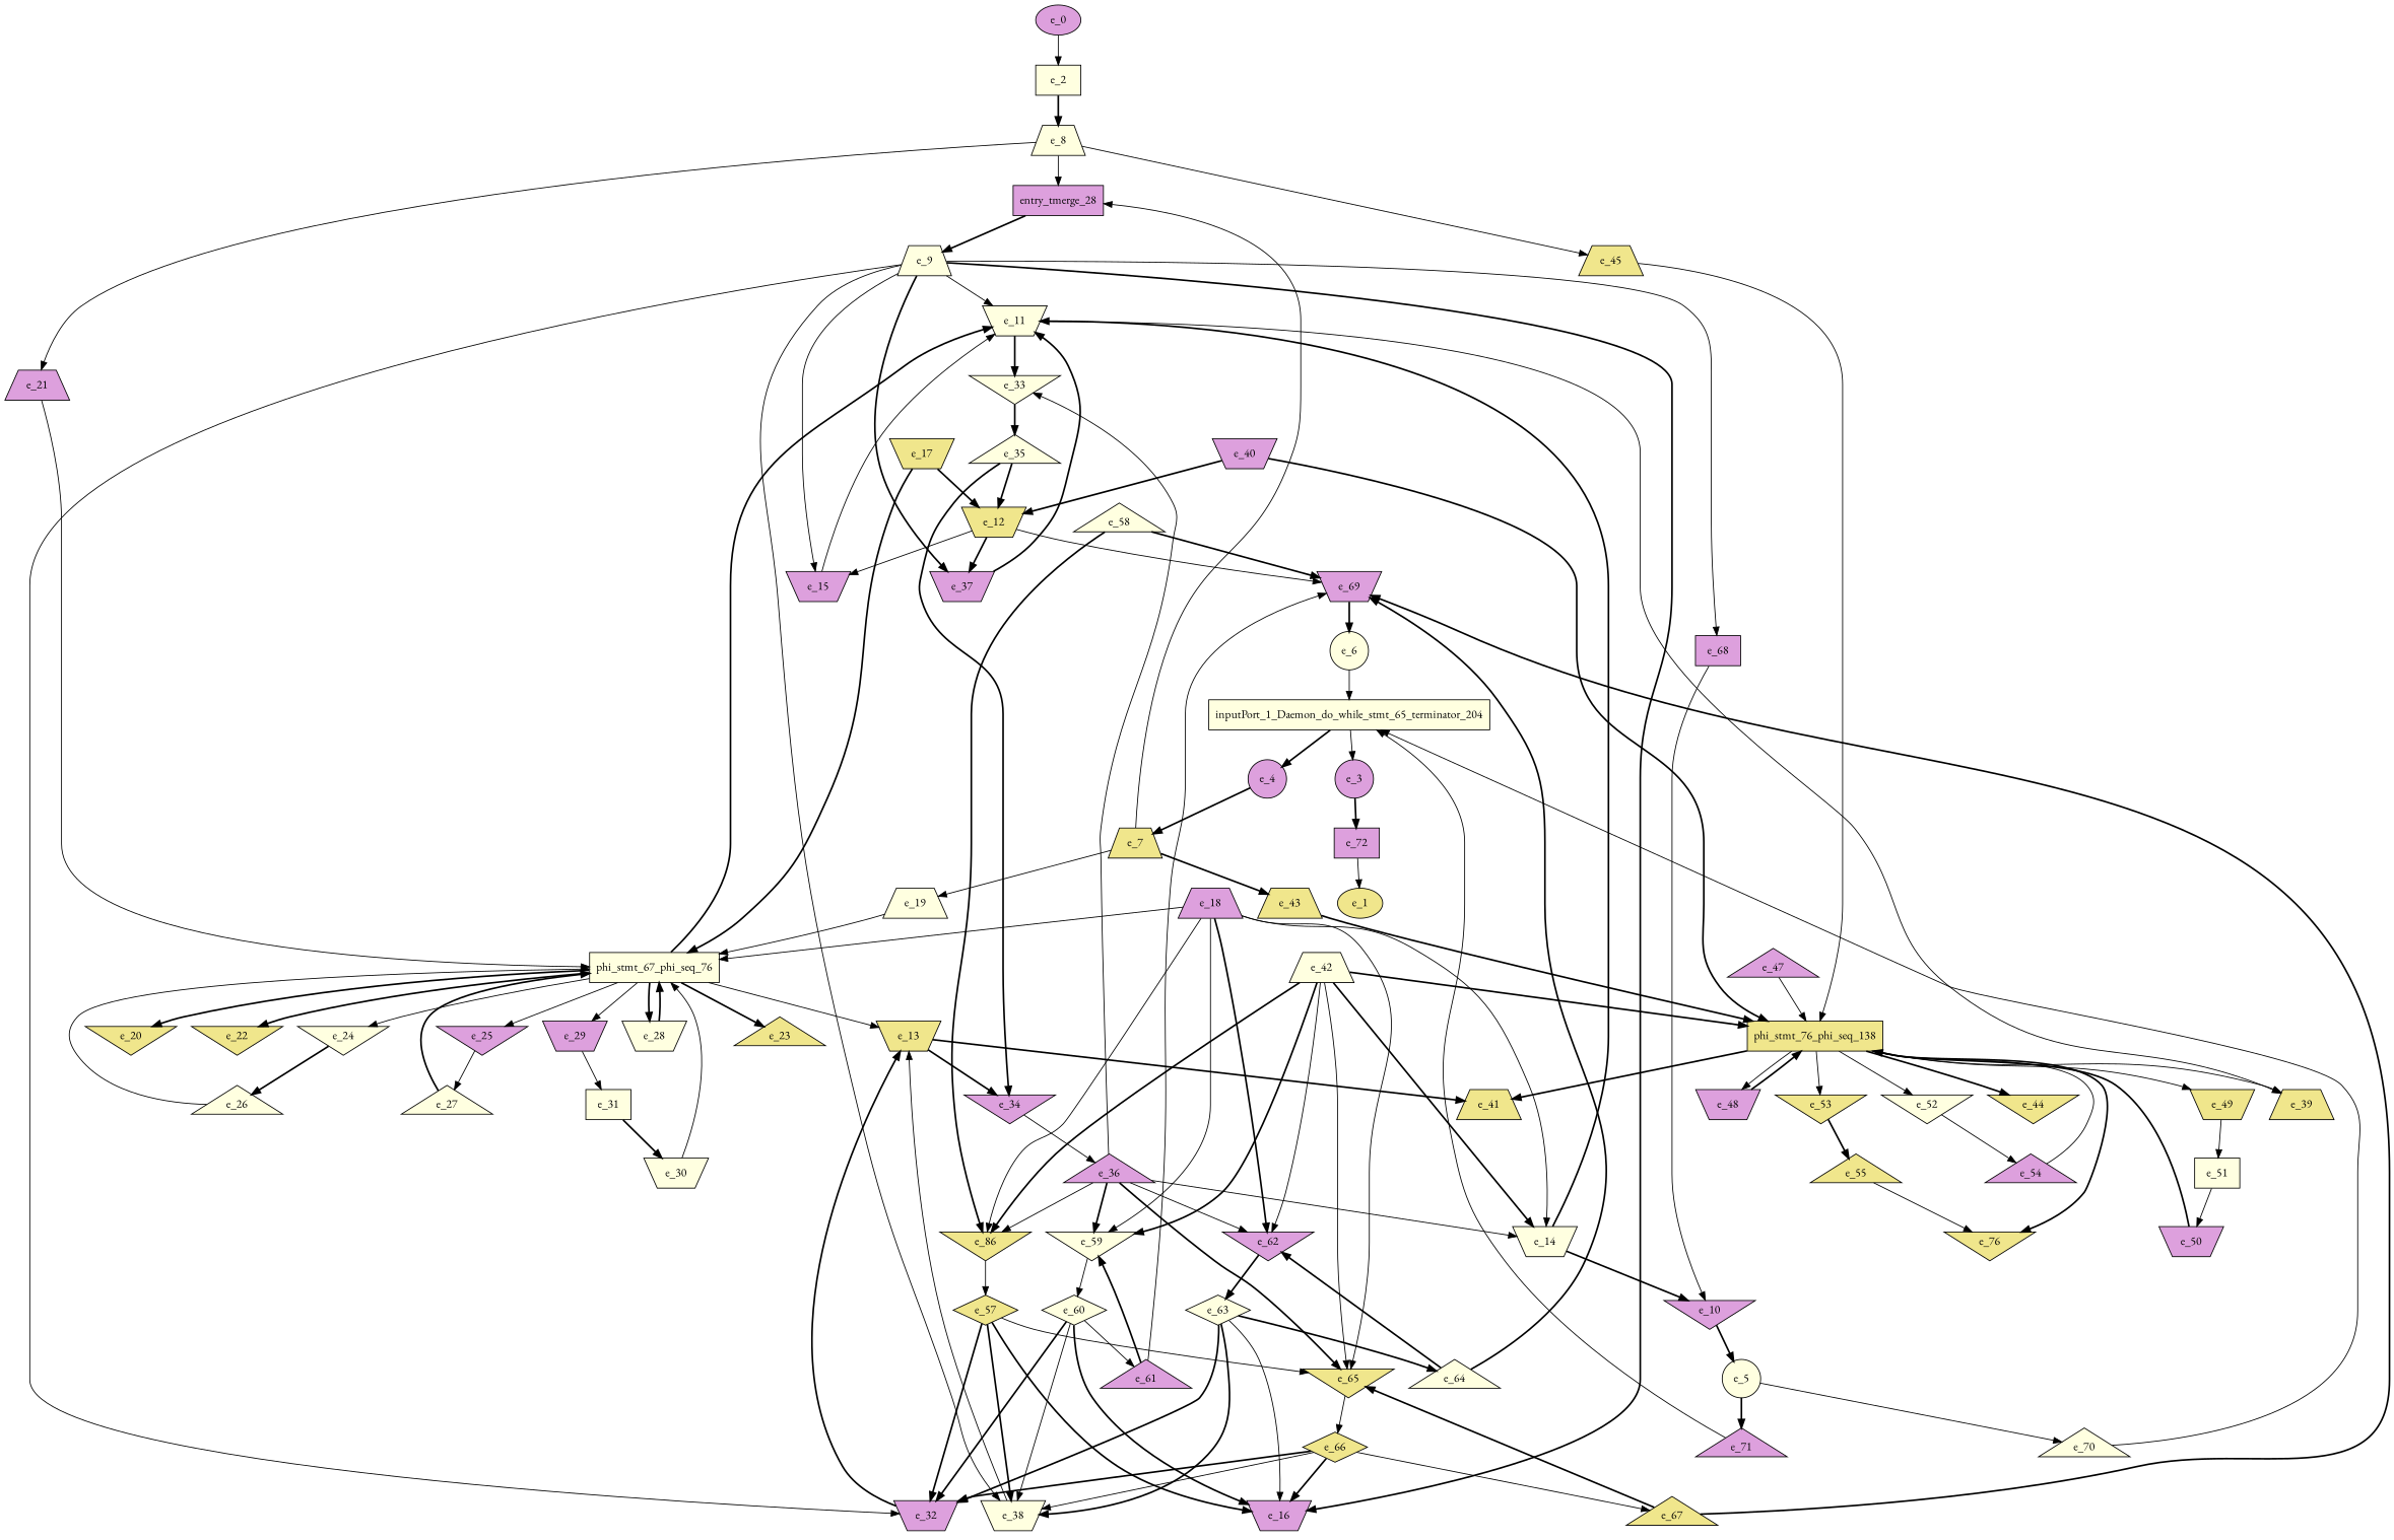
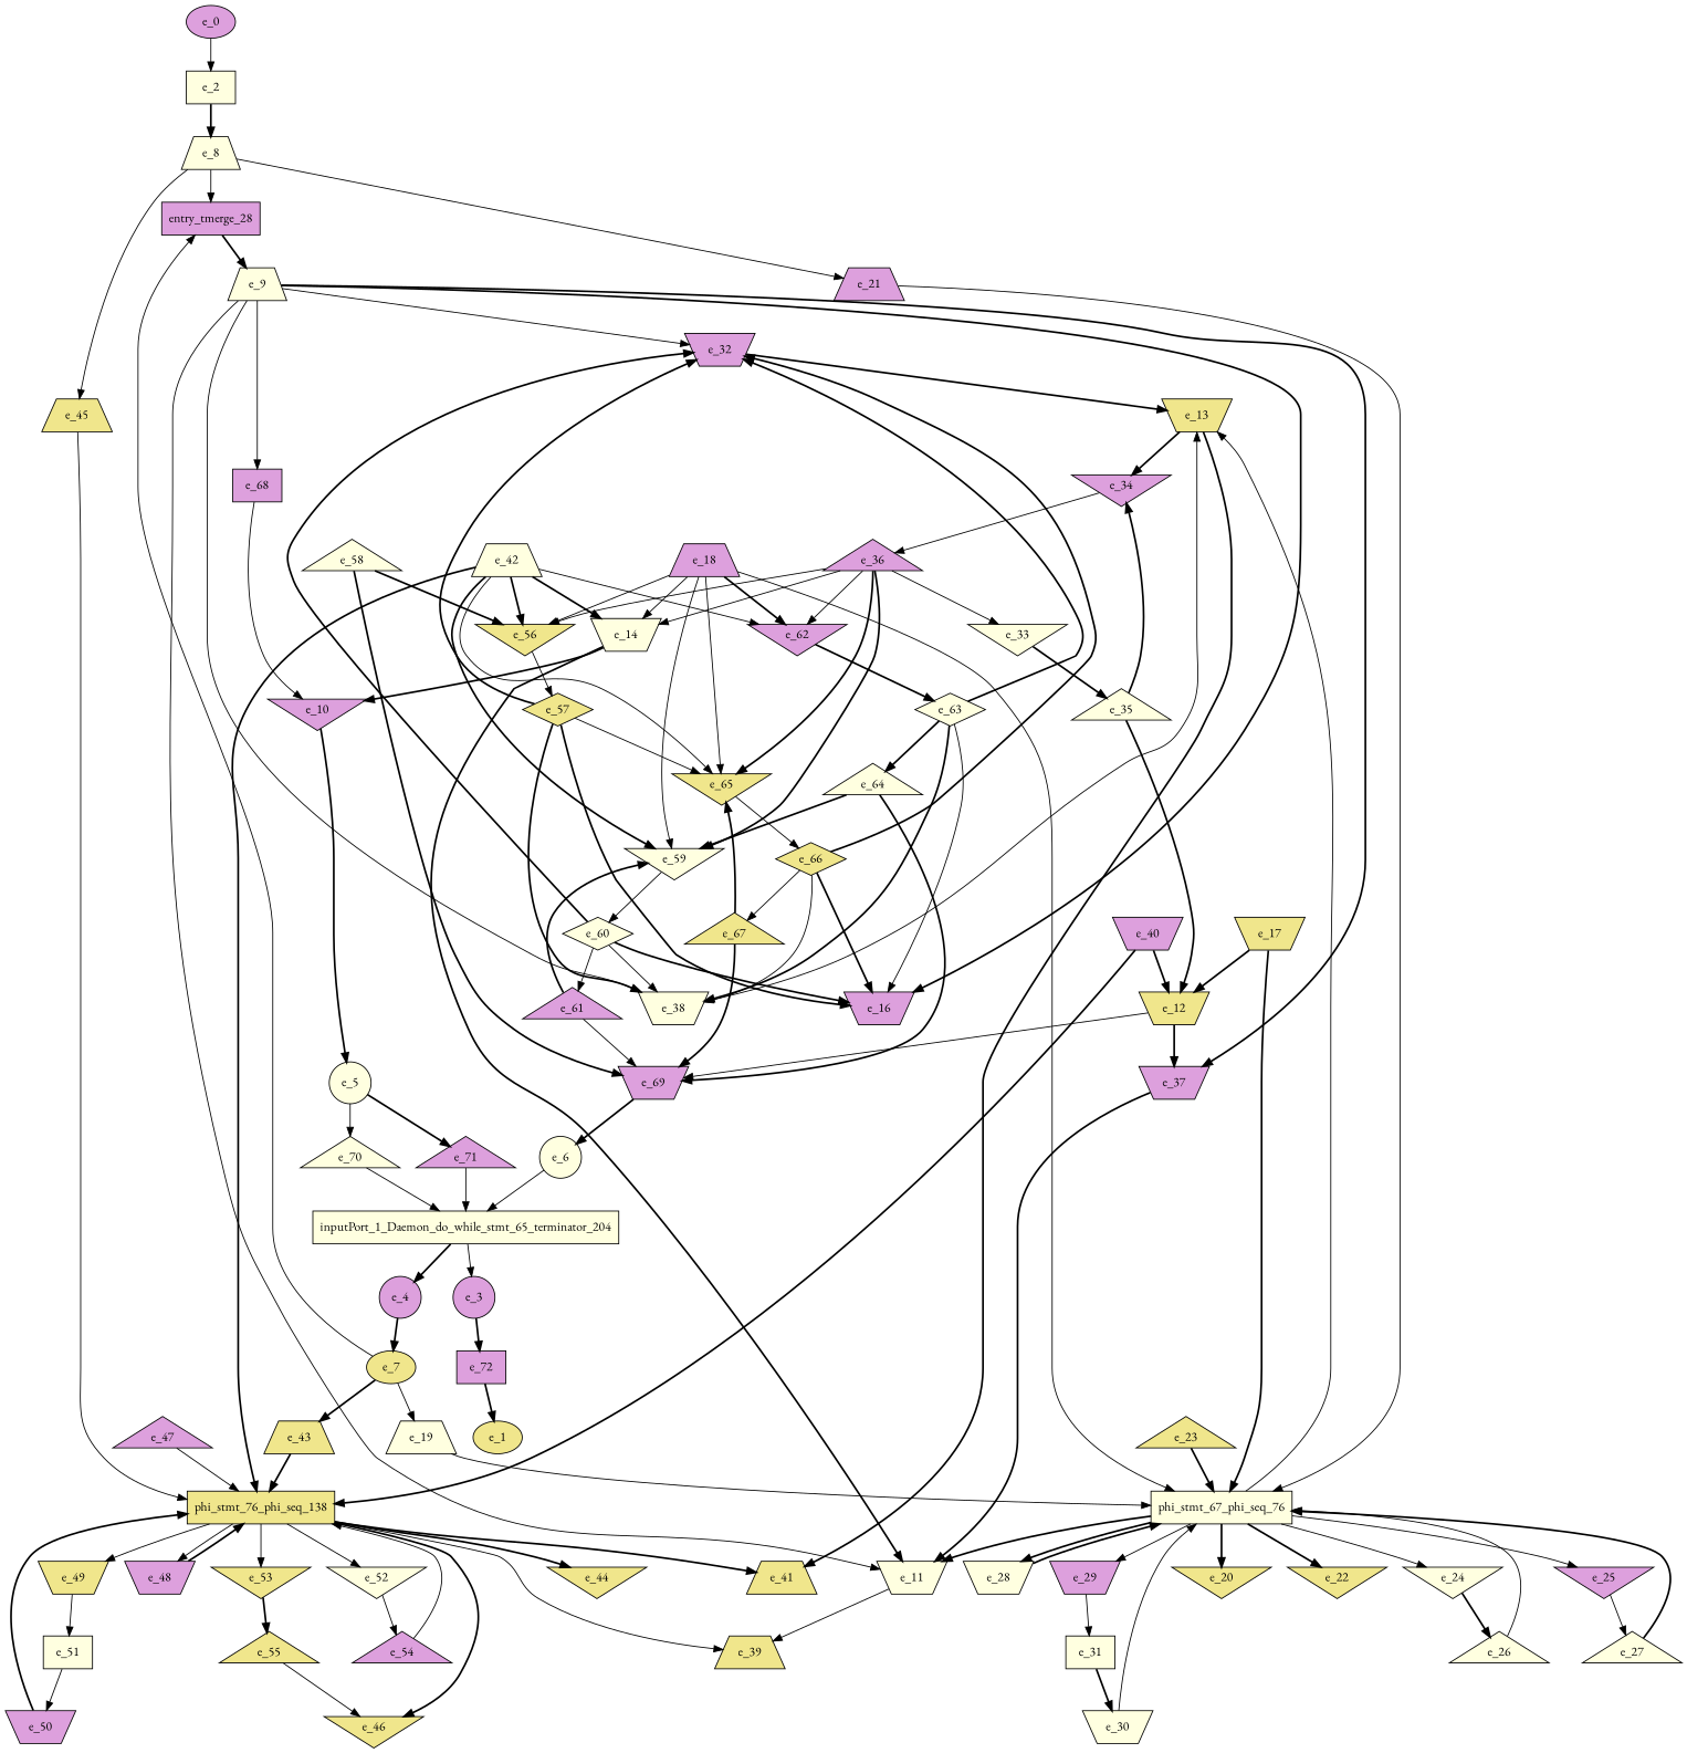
  digraph {
    fontname="EB Garamond"
    node [fillcolor=lightyellow fontname="EB Garamond" shape=invtrapezium style=filled]
    edge [fontname="EB Garamond" style=bold]
    e_2 [shape=dot]
    e_8 [shape=trapezium]
    e_0 [fillcolor=plum shape=""]
    entry_tmerge_28 [fillcolor=plum shape=rectangle]
    e_21 [fillcolor=plum shape=trapezium]
    e_45 [fillcolor=khaki shape=trapezium]
    e_3 [fillcolor=plum shape=circle]
    e_72 [fillcolor=plum shape=dot]
    e_1 [fillcolor=khaki shape=""]
    e_4 [fillcolor=plum shape=circle]
-   e_7 [fillcolor=khaki shape=trapezium]
+   e_7 [fillcolor=khaki shape=ellipse]
    e_19 [shape=trapezium]
    e_43 [fillcolor=khaki shape=trapezium]
    e_5 [shape=circle]
    e_70 [shape=triangle]
    e_71 [fillcolor=plum shape=triangle]
    inputPort_1_Daemon_do_while_stmt_65_terminator_204 [shape=rectangle]
    e_6 [shape=circle]
    phi_stmt_67_phi_seq_76 [shape=rectangle]
    phi_stmt_76_phi_seq_138 [fillcolor=khaki shape=rectangle]
    e_9 [shape=trapezium]
    e_11
-   e_15 [fillcolor=plum]
    e_16 [fillcolor=plum]
    e_32 [fillcolor=plum]
    e_37 [fillcolor=plum]
    e_38
    e_68 [fillcolor=plum shape=dot]
    e_33 [shape=invtriangle]
    e_39 [fillcolor=khaki shape=trapezium]
    e_13 [fillcolor=khaki]
    e_10 [fillcolor=plum shape=invtriangle]
    e_35 [shape=triangle]
    e_12 [fillcolor=khaki]
    e_69 [fillcolor=plum]
    e_34 [fillcolor=plum shape=invtriangle]
    e_41 [fillcolor=khaki shape=trapezium]
    e_36 [fillcolor=plum shape=triangle]
    e_14
    e_17 [fillcolor=khaki]
    e_20 [fillcolor=khaki shape=invtriangle]
    e_22 [fillcolor=khaki shape=invtriangle]
    e_24 [shape=invtriangle]
    e_25 [fillcolor=plum shape=invtriangle]
    e_28
    e_29 [fillcolor=plum]
    e_18 [fillcolor=plum shape=trapezium]
-   e_56 [fillcolor=khaki shape=invtriangle label=e_86]
+   e_56 [fillcolor=khaki shape=invtriangle]
    e_59 [shape=invtriangle]
    e_62 [fillcolor=plum shape=invtriangle]
    e_65 [fillcolor=khaki shape=invtriangle]
    e_57 [fillcolor=khaki shape=diamond]
    e_60 [shape=diamond]
    e_63 [shape=diamond]
    e_66 [fillcolor=khaki shape=diamond]
    e_23 [fillcolor=khaki shape=triangle]
    e_26 [shape=triangle]
    e_27 [shape=triangle]
    e_31 [shape=dot]
    e_30
    e_40 [fillcolor=plum]
    e_44 [fillcolor=khaki shape=invtriangle]
-   e_46 [fillcolor=khaki shape=invtriangle label=e_76]
+   e_46 [fillcolor=khaki shape=invtriangle]
    e_48 [fillcolor=plum]
    e_49 [fillcolor=khaki]
    e_52 [shape=invtriangle]
    e_53 [fillcolor=khaki shape=invtriangle]
    e_42 [shape=trapezium]
    e_47 [fillcolor=plum shape=triangle]
    e_51 [shape=dot]
    e_50 [fillcolor=plum]
    e_54 [fillcolor=plum shape=triangle]
    e_55 [fillcolor=khaki shape=triangle]
    e_58 [shape=triangle]
    e_61 [fillcolor=plum shape=triangle]
    e_64 [shape=triangle]
    e_67 [fillcolor=khaki shape=triangle]
    e_2 -> e_8
    e_8 -> entry_tmerge_28 [style=solid]
    e_8 -> e_21 [style=solid]
    e_8 -> e_45 [style=solid]
    e_0 -> e_2 [style=solid]
    entry_tmerge_28 -> e_9
    e_21 -> phi_stmt_67_phi_seq_76 [style=solid]
    e_45 -> phi_stmt_76_phi_seq_138 [style=solid]
    e_3 -> e_72
-   e_72 -> e_1 [style=solid]
+   e_72 -> e_1
    e_4 -> e_7
    e_7 -> entry_tmerge_28 [style=solid]
    e_7 -> e_19 [style=solid]
    e_7 -> e_43
    e_19 -> phi_stmt_67_phi_seq_76 [style=solid]
    e_43 -> phi_stmt_76_phi_seq_138
    e_5 -> e_70 [style=solid]
    e_5 -> e_71
    e_70 -> inputPort_1_Daemon_do_while_stmt_65_terminator_204 [style=solid]
    e_71 -> inputPort_1_Daemon_do_while_stmt_65_terminator_204 [style=solid]
    inputPort_1_Daemon_do_while_stmt_65_terminator_204 -> e_3 [style=solid]
    inputPort_1_Daemon_do_while_stmt_65_terminator_204 -> e_4
    e_6 -> inputPort_1_Daemon_do_while_stmt_65_terminator_204 [style=solid]
    phi_stmt_67_phi_seq_76 -> e_11
    phi_stmt_67_phi_seq_76 -> e_13 [style=solid]
    phi_stmt_67_phi_seq_76 -> e_20
    phi_stmt_67_phi_seq_76 -> e_22
    phi_stmt_67_phi_seq_76 -> e_24 [style=solid]
    phi_stmt_67_phi_seq_76 -> e_25 [style=solid]
    phi_stmt_67_phi_seq_76 -> e_28
    phi_stmt_67_phi_seq_76 -> e_29 [style=solid]
    phi_stmt_76_phi_seq_138 -> e_39 [style=solid]
    phi_stmt_76_phi_seq_138 -> e_41
    phi_stmt_76_phi_seq_138 -> e_44
    phi_stmt_76_phi_seq_138 -> e_46
    phi_stmt_76_phi_seq_138 -> e_48 [style=solid]
    phi_stmt_76_phi_seq_138 -> e_49 [style=solid]
    phi_stmt_76_phi_seq_138 -> e_52 [style=solid]
    phi_stmt_76_phi_seq_138 -> e_53 [style=solid]
    e_9 -> e_11 [style=solid]
-   e_9 -> e_15 [style=solid]
    e_9 -> e_16
    e_9 -> e_32 [style=solid]
    e_9 -> e_37
    e_9 -> e_38 [style=solid]
    e_9 -> e_68 [style=solid]
-   e_11 -> e_33
    e_11 -> e_39 [style=solid]
-   e_15 -> e_11 [style=solid]
    e_32 -> e_13
    e_37 -> e_11
    e_38 -> e_13 [style=solid]
    e_68 -> e_10 [style=solid]
    e_33 -> e_35
    e_13 -> e_34
    e_13 -> e_41
    e_10 -> e_5
    e_35 -> e_12
    e_35 -> e_34
-   e_12 -> e_15 [style=solid]
    e_12 -> e_37
    e_12 -> e_69 [style=solid]
    e_69 -> e_6
    e_34 -> e_36 [style=solid]
    e_36 -> e_33 [style=solid]
    e_36 -> e_14 [style=solid]
    e_36 -> e_56 [style=solid]
    e_36 -> e_59
    e_36 -> e_62 [style=solid]
    e_36 -> e_65
    e_14 -> e_11
    e_14 -> e_10
    e_17 -> phi_stmt_67_phi_seq_76
    e_17 -> e_12
    e_24 -> e_26
    e_25 -> e_27 [style=solid]
    e_28 -> phi_stmt_67_phi_seq_76
    e_29 -> e_31 [style=solid]
    e_18 -> phi_stmt_67_phi_seq_76 [style=solid]
    e_18 -> e_14 [style=solid]
    e_18 -> e_56 [style=solid]
    e_18 -> e_59 [style=solid]
    e_18 -> e_62
    e_18 -> e_65 [style=solid]
    e_56 -> e_57 [style=solid]
    e_59 -> e_60 [style=solid]
    e_62 -> e_63
    e_65 -> e_66 [style=solid]
    e_57 -> e_16
    e_57 -> e_32
    e_57 -> e_38
    e_57 -> e_65 [style=solid]
    e_60 -> e_16
    e_60 -> e_32
    e_60 -> e_38 [style=solid]
    e_60 -> e_61 [style=solid]
    e_63 -> e_16 [style=solid]
    e_63 -> e_32
    e_63 -> e_38
    e_63 -> e_64
    e_66 -> e_16
    e_66 -> e_32
    e_66 -> e_38 [style=solid]
    e_66 -> e_67 [style=solid]
-   phi_stmt_67_phi_seq_76 -> e_23
+   e_23 -> phi_stmt_67_phi_seq_76
    e_26 -> phi_stmt_67_phi_seq_76 [style=solid]
    e_27 -> phi_stmt_67_phi_seq_76
    e_31 -> e_30
    e_30 -> phi_stmt_67_phi_seq_76 [style=solid]
    e_40 -> phi_stmt_76_phi_seq_138
    e_40 -> e_12
    e_48 -> phi_stmt_76_phi_seq_138
    e_49 -> e_51 [style=solid]
    e_52 -> e_54 [style=solid]
    e_53 -> e_55
    e_42 -> phi_stmt_76_phi_seq_138
    e_42 -> e_14
    e_42 -> e_56
    e_42 -> e_59
    e_42 -> e_62 [style=solid]
    e_42 -> e_65 [style=solid]
    e_47 -> phi_stmt_76_phi_seq_138 [style=solid]
    e_51 -> e_50 [style=solid]
    e_50 -> phi_stmt_76_phi_seq_138
    e_54 -> phi_stmt_76_phi_seq_138 [style=solid]
    e_55 -> e_46 [style=solid]
    e_58 -> e_69
    e_58 -> e_56
    e_61 -> e_69 [style=solid]
    e_61 -> e_59
    e_64 -> e_69
-   e_64 -> e_62
+   e_64 -> e_59
    e_67 -> e_69
    e_67 -> e_65
  }
